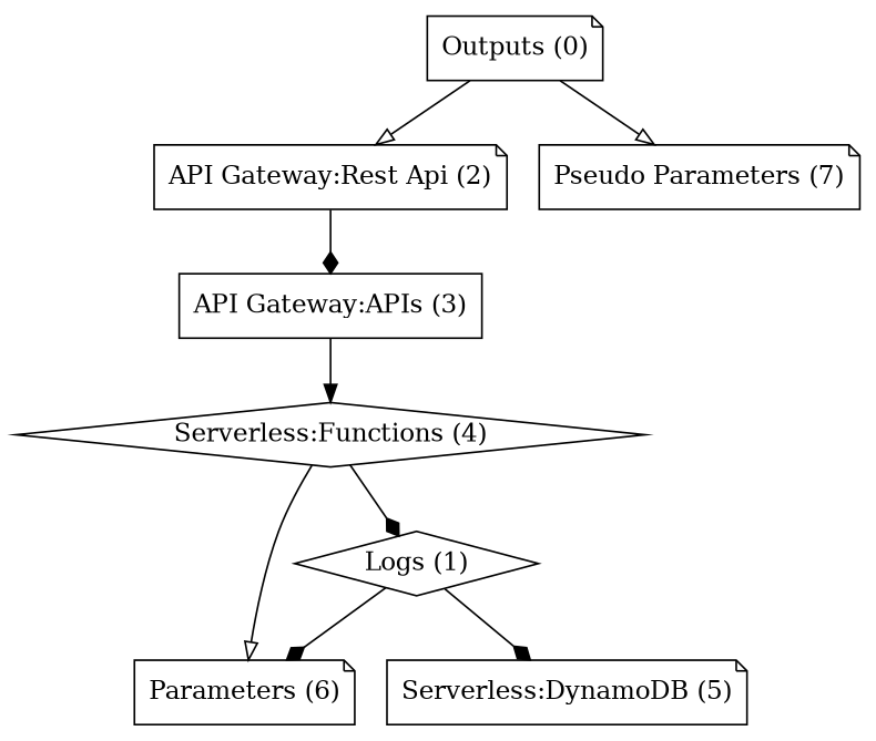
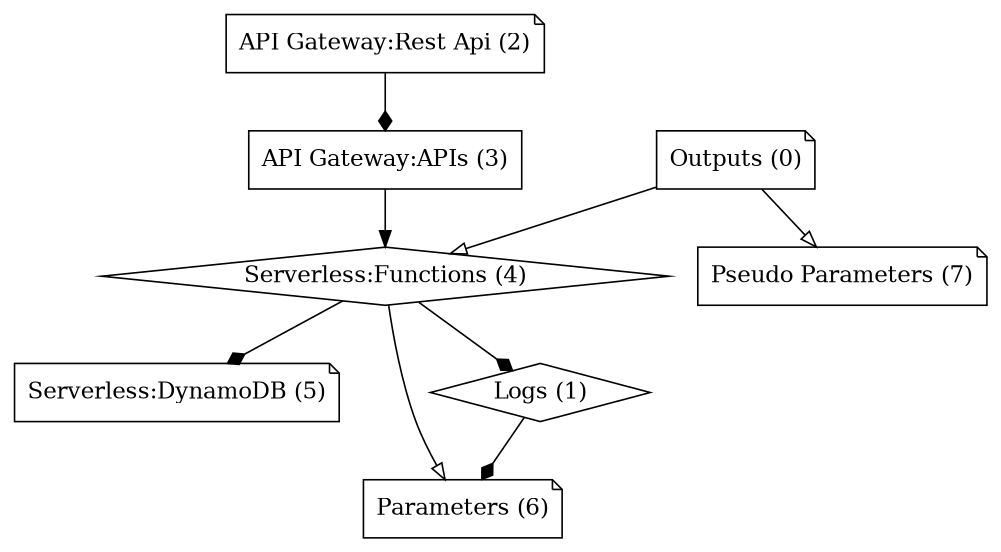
  strict digraph {
    node [already_ranked=True hierarchy_depth=4 shape=note]
    edge [arrowhead=diamond]
    n1 [hierarchy_depth=3 label="Serverless:Functions (4)" rank=4 shape=diamond type="AWS::Serverless::Function"]
    n2 [label="Serverless:DynamoDB (5)" rank=5 type="AWS::DynamoDB::*"]
    n3 [label="Parameters (6)" rank=6 type="SG::Parameters::*"]
    n4 [hierarchy_depth=0 label="Logs (1)" rank=1 shape=diamond type="AWS::Logs::*"]
    n5 [hierarchy_depth=0 label="Outputs (0)" rank=0 type="SG::Outputs::*"]
    n6 [hierarchy_depth=1 label="API Gateway:Rest Api (2)" rank=2 type="AWS::ApiGateway::RestApi"]
    n7 [hierarchy_depth=1 label="Pseudo Parameters (7)" rank=7 type="SG::Pseudo_Parameters::*"]
    n8 [hierarchy_depth=2 label="API Gateway:APIs (3)" rank=3 shape=box type="SG::Sub_Resources::API_Paths"]
-   n4 -> n2
+   n1 -> n2
    n1 -> n3 [arrowhead=onormal]
    n1 -> n4
    n4 -> n3
-   n5 -> n6 [arrowhead=onormal]
+   n5 -> n1 [arrowhead=onormal]
    n5 -> n7 [arrowhead=onormal]
    n6 -> n8
    n8 -> n1 [arrowhead=normal]
  }
